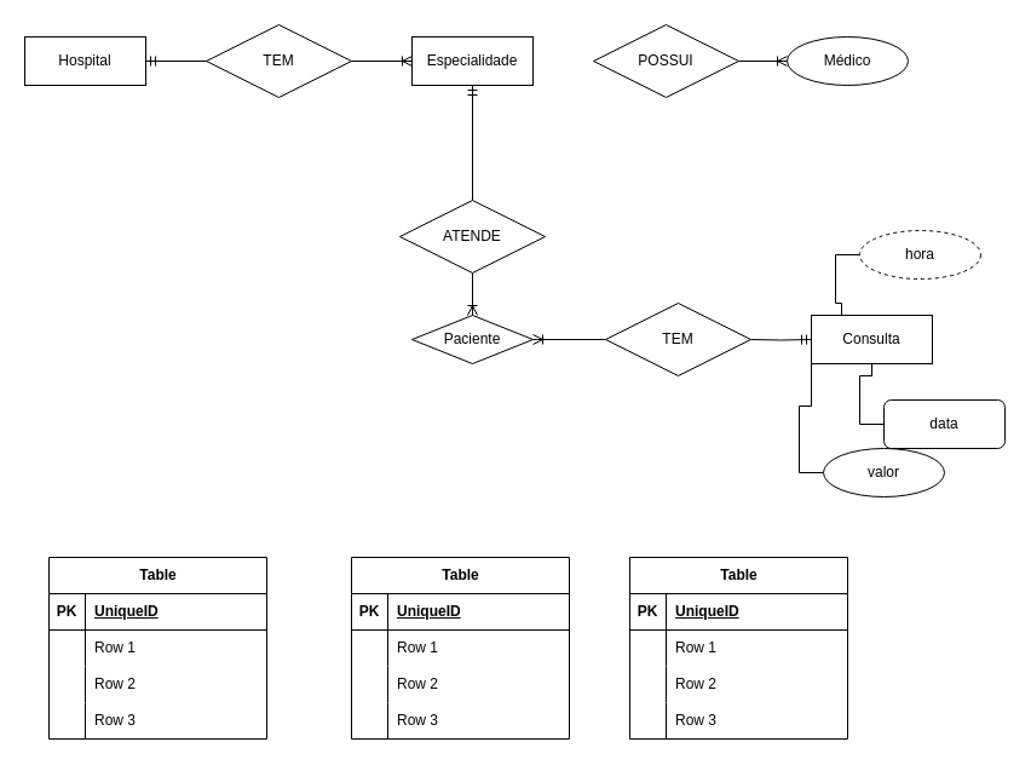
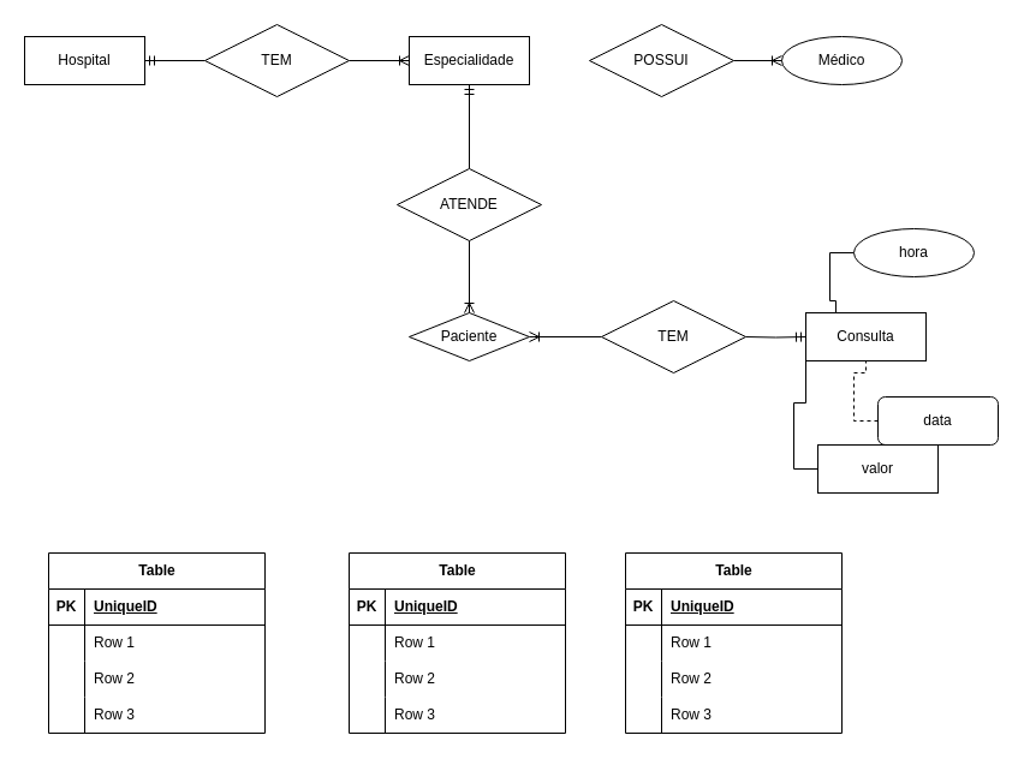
  <mxCell id="0" />
  <mxCell id="1" parent="0" />
  <mxCell id="2" style="edgeStyle=orthogonalEdgeStyle;rounded=0;orthogonalLoop=1;jettySize=auto;html=1;exitX=1;exitY=0.5;exitDx=0;exitDy=0;entryX=0;entryY=0.5;entryDx=0;entryDy=0;startArrow=ERmandOne;startFill=0;endArrow=none;endFill=0;" edge="1" parent="1" source="3" target="11"><mxGeometry relative="1" as="geometry" /></mxCell>
  <mxCell id="3" value="Hospital" style="whiteSpace=wrap;html=1;align=center;" vertex="1" parent="1"><mxGeometry x="20" y="30" width="100" height="40" as="geometry" /></mxCell>
  <mxCell id="4" value="" style="edgeStyle=orthogonalEdgeStyle;rounded=0;orthogonalLoop=1;jettySize=auto;html=1;endArrow=none;endFill=0;startArrow=ERoneToMany;startFill=0;" edge="1" parent="1" source="5" target="16"><mxGeometry relative="1" as="geometry" /></mxCell>
  <mxCell id="5" value="Paciente" style="rhombus;whiteSpace=wrap;html=1;align=center;" vertex="1" parent="1"><mxGeometry x="340" y="260" width="100" height="40" as="geometry" /></mxCell>
  <mxCell id="6" value="" style="edgeStyle=orthogonalEdgeStyle;rounded=0;orthogonalLoop=1;jettySize=auto;html=1;endArrow=none;endFill=0;startArrow=ERmandOne;startFill=0;" edge="1" parent="1" target="16"><mxGeometry relative="1" as="geometry"><mxPoint x="670" y="280" as="sourcePoint" /></mxGeometry></mxCell>
  <mxCell id="7" style="edgeStyle=orthogonalEdgeStyle;rounded=0;orthogonalLoop=1;jettySize=auto;html=1;exitX=0.5;exitY=1;exitDx=0;exitDy=0;entryX=0.5;entryY=0;entryDx=0;entryDy=0;startArrow=ERmandOne;startFill=0;endArrow=none;endFill=0;" edge="1" parent="1" source="8" target="15"><mxGeometry relative="1" as="geometry" /></mxCell>
  <mxCell id="8" value="Especialidade" style="whiteSpace=wrap;html=1;align=center;" vertex="1" parent="1"><mxGeometry x="340" y="30" width="100" height="40" as="geometry" /></mxCell>
  <mxCell id="9" value="Médico" style="ellipse;whiteSpace=wrap;html=1;align=center;" vertex="1" parent="1"><mxGeometry x="650" y="30" width="100" height="40" as="geometry" /></mxCell>
  <mxCell id="10" style="edgeStyle=orthogonalEdgeStyle;rounded=0;orthogonalLoop=1;jettySize=auto;html=1;exitX=1;exitY=0.5;exitDx=0;exitDy=0;entryX=0;entryY=0.5;entryDx=0;entryDy=0;endArrow=ERoneToMany;endFill=0;" edge="1" parent="1" source="11" target="8"><mxGeometry relative="1" as="geometry" /></mxCell>
  <mxCell id="11" value="TEM" style="shape=rhombus;perimeter=rhombusPerimeter;whiteSpace=wrap;html=1;align=center;" vertex="1" parent="1"><mxGeometry x="170" y="20" width="120" height="60" as="geometry" /></mxCell>
  <mxCell id="12" value="" style="edgeStyle=orthogonalEdgeStyle;rounded=0;orthogonalLoop=1;jettySize=auto;html=1;endArrow=ERoneToMany;endFill=0;" edge="1" parent="1" source="13" target="9"><mxGeometry relative="1" as="geometry" /></mxCell>
  <mxCell id="13" value="POSSUI" style="shape=rhombus;perimeter=rhombusPerimeter;whiteSpace=wrap;html=1;align=center;" vertex="1" parent="1"><mxGeometry x="490" y="20" width="120" height="60" as="geometry" /></mxCell>
  <mxCell id="14" value="" style="edgeStyle=orthogonalEdgeStyle;rounded=0;orthogonalLoop=1;jettySize=auto;html=1;endArrow=ERoneToMany;endFill=0;startArrow=none;startFill=0;" edge="1" parent="1" source="15" target="5"><mxGeometry relative="1" as="geometry" /></mxCell>
- <mxCell id="15" value="ATENDE" style="shape=rhombus;perimeter=rhombusPerimeter;whiteSpace=wrap;html=1;align=center;" vertex="1" parent="1"><mxGeometry x="330" y="165" width="120" height="60" as="geometry" /></mxCell>
+ <mxCell id="15" value="ATENDE" style="shape=rhombus;perimeter=rhombusPerimeter;whiteSpace=wrap;html=1;align=center;" vertex="1" parent="1"><mxGeometry x="330" y="140" width="120" height="60" as="geometry" /></mxCell>
  <mxCell id="16" value="TEM" style="shape=rhombus;perimeter=rhombusPerimeter;whiteSpace=wrap;html=1;align=center;" vertex="1" parent="1"><mxGeometry x="500" y="250" width="120" height="60" as="geometry" /></mxCell>
  <mxCell id="17" value="Consulta" style="whiteSpace=wrap;html=1;align=center;" vertex="1" parent="1"><mxGeometry x="670" y="260" width="100" height="40" as="geometry" /></mxCell>
- <mxCell id="18" style="edgeStyle=orthogonalEdgeStyle;rounded=0;orthogonalLoop=1;jettySize=auto;html=1;exitX=0;exitY=0.5;exitDx=0;exitDy=0;entryX=0.5;entryY=1;entryDx=0;entryDy=0;endArrow=none;endFill=0;" edge="1" parent="1" source="19" target="17"><mxGeometry relative="1" as="geometry" /></mxCell>
+ <mxCell id="18" style="edgeStyle=orthogonalEdgeStyle;rounded=0;orthogonalLoop=1;jettySize=auto;html=1;exitX=0;exitY=0.5;exitDx=0;exitDy=0;entryX=0.5;entryY=1;entryDx=0;entryDy=0;endArrow=none;endFill=0;dashed=1;" edge="1" parent="1" source="19" target="17"><mxGeometry relative="1" as="geometry" /></mxCell>
  <mxCell id="19" value="data" style="whiteSpace=wrap;html=1;align=center;rounded=1;" vertex="1" parent="1"><mxGeometry x="730" y="330" width="100" height="40" as="geometry" /></mxCell>
  <mxCell id="20" style="edgeStyle=orthogonalEdgeStyle;rounded=0;orthogonalLoop=1;jettySize=auto;html=1;exitX=0;exitY=0.5;exitDx=0;exitDy=0;entryX=0.25;entryY=0;entryDx=0;entryDy=0;endArrow=none;endFill=0;" edge="1" parent="1" source="21" target="17"><mxGeometry relative="1" as="geometry" /></mxCell>
- <mxCell id="21" value="hora" style="ellipse;whiteSpace=wrap;html=1;align=center;dashed=1;" vertex="1" parent="1"><mxGeometry x="710" y="190" width="100" height="40" as="geometry" /></mxCell>
+ <mxCell id="21" value="hora" style="ellipse;whiteSpace=wrap;html=1;align=center;" vertex="1" parent="1"><mxGeometry x="710" y="190" width="100" height="40" as="geometry" /></mxCell>
  <mxCell id="22" style="edgeStyle=orthogonalEdgeStyle;rounded=0;orthogonalLoop=1;jettySize=auto;html=1;exitX=0;exitY=0.5;exitDx=0;exitDy=0;entryX=0;entryY=1;entryDx=0;entryDy=0;endArrow=none;endFill=0;" edge="1" parent="1" source="23" target="17"><mxGeometry relative="1" as="geometry" /></mxCell>
- <mxCell id="23" value="valor" style="ellipse;whiteSpace=wrap;html=1;align=center;" vertex="1" parent="1"><mxGeometry x="680" y="370" width="100" height="40" as="geometry" /></mxCell>
+ <mxCell id="23" value="valor" style="whiteSpace=wrap;html=1;align=center;rounded=0;" vertex="1" parent="1"><mxGeometry x="680" y="370" width="100" height="40" as="geometry" /></mxCell>
  <mxCell id="24" value="Table" style="shape=table;startSize=30;container=1;collapsible=1;childLayout=tableLayout;fixedRows=1;rowLines=0;fontStyle=1;align=center;resizeLast=1;html=1;" vertex="1" parent="1"><mxGeometry x="40" y="460" width="180" height="150" as="geometry" /></mxCell>
  <mxCell id="25" value="" style="shape=tableRow;horizontal=0;startSize=0;swimlaneHead=0;swimlaneBody=0;fillColor=none;collapsible=0;dropTarget=0;points=[[0,0.5],[1,0.5]];portConstraint=eastwest;top=0;left=0;right=0;bottom=1;" vertex="1" parent="24"><mxGeometry y="30" width="180" height="30" as="geometry" /></mxCell>
  <mxCell id="26" value="PK" style="shape=partialRectangle;connectable=0;fillColor=none;top=0;left=0;bottom=0;right=0;fontStyle=1;overflow=hidden;whiteSpace=wrap;html=1;" vertex="1" parent="25"><mxGeometry width="30" height="30" as="geometry"><mxRectangle width="30" height="30" as="alternateBounds" /></mxGeometry></mxCell>
  <mxCell id="27" value="UniqueID" style="shape=partialRectangle;connectable=0;fillColor=none;top=0;left=0;bottom=0;right=0;align=left;spacingLeft=6;fontStyle=5;overflow=hidden;whiteSpace=wrap;html=1;" vertex="1" parent="25"><mxGeometry x="30" width="150" height="30" as="geometry"><mxRectangle width="150" height="30" as="alternateBounds" /></mxGeometry></mxCell>
  <mxCell id="28" value="" style="shape=tableRow;horizontal=0;startSize=0;swimlaneHead=0;swimlaneBody=0;fillColor=none;collapsible=0;dropTarget=0;points=[[0,0.5],[1,0.5]];portConstraint=eastwest;top=0;left=0;right=0;bottom=0;" vertex="1" parent="24"><mxGeometry y="60" width="180" height="30" as="geometry" /></mxCell>
  <mxCell id="29" value="" style="shape=partialRectangle;connectable=0;fillColor=none;top=0;left=0;bottom=0;right=0;editable=1;overflow=hidden;whiteSpace=wrap;html=1;" vertex="1" parent="28"><mxGeometry width="30" height="30" as="geometry"><mxRectangle width="30" height="30" as="alternateBounds" /></mxGeometry></mxCell>
  <mxCell id="30" value="Row 1" style="shape=partialRectangle;connectable=0;fillColor=none;top=0;left=0;bottom=0;right=0;align=left;spacingLeft=6;overflow=hidden;whiteSpace=wrap;html=1;" vertex="1" parent="28"><mxGeometry x="30" width="150" height="30" as="geometry"><mxRectangle width="150" height="30" as="alternateBounds" /></mxGeometry></mxCell>
  <mxCell id="31" value="" style="shape=tableRow;horizontal=0;startSize=0;swimlaneHead=0;swimlaneBody=0;fillColor=none;collapsible=0;dropTarget=0;points=[[0,0.5],[1,0.5]];portConstraint=eastwest;top=0;left=0;right=0;bottom=0;" vertex="1" parent="24"><mxGeometry y="90" width="180" height="30" as="geometry" /></mxCell>
  <mxCell id="32" value="" style="shape=partialRectangle;connectable=0;fillColor=none;top=0;left=0;bottom=0;right=0;editable=1;overflow=hidden;whiteSpace=wrap;html=1;" vertex="1" parent="31"><mxGeometry width="30" height="30" as="geometry"><mxRectangle width="30" height="30" as="alternateBounds" /></mxGeometry></mxCell>
  <mxCell id="33" value="Row 2" style="shape=partialRectangle;connectable=0;fillColor=none;top=0;left=0;bottom=0;right=0;align=left;spacingLeft=6;overflow=hidden;whiteSpace=wrap;html=1;" vertex="1" parent="31"><mxGeometry x="30" width="150" height="30" as="geometry"><mxRectangle width="150" height="30" as="alternateBounds" /></mxGeometry></mxCell>
  <mxCell id="34" value="" style="shape=tableRow;horizontal=0;startSize=0;swimlaneHead=0;swimlaneBody=0;fillColor=none;collapsible=0;dropTarget=0;points=[[0,0.5],[1,0.5]];portConstraint=eastwest;top=0;left=0;right=0;bottom=0;" vertex="1" parent="24"><mxGeometry y="120" width="180" height="30" as="geometry" /></mxCell>
  <mxCell id="35" value="" style="shape=partialRectangle;connectable=0;fillColor=none;top=0;left=0;bottom=0;right=0;editable=1;overflow=hidden;whiteSpace=wrap;html=1;" vertex="1" parent="34"><mxGeometry width="30" height="30" as="geometry"><mxRectangle width="30" height="30" as="alternateBounds" /></mxGeometry></mxCell>
  <mxCell id="36" value="Row 3" style="shape=partialRectangle;connectable=0;fillColor=none;top=0;left=0;bottom=0;right=0;align=left;spacingLeft=6;overflow=hidden;whiteSpace=wrap;html=1;" vertex="1" parent="34"><mxGeometry x="30" width="150" height="30" as="geometry"><mxRectangle width="150" height="30" as="alternateBounds" /></mxGeometry></mxCell>
  <mxCell id="37" value="Table" style="shape=table;startSize=30;container=1;collapsible=1;childLayout=tableLayout;fixedRows=1;rowLines=0;fontStyle=1;align=center;resizeLast=1;html=1;" vertex="1" parent="1"><mxGeometry x="290" y="460" width="180" height="150" as="geometry" /></mxCell>
  <mxCell id="38" value="" style="shape=tableRow;horizontal=0;startSize=0;swimlaneHead=0;swimlaneBody=0;fillColor=none;collapsible=0;dropTarget=0;points=[[0,0.5],[1,0.5]];portConstraint=eastwest;top=0;left=0;right=0;bottom=1;" vertex="1" parent="37"><mxGeometry y="30" width="180" height="30" as="geometry" /></mxCell>
  <mxCell id="39" value="PK" style="shape=partialRectangle;connectable=0;fillColor=none;top=0;left=0;bottom=0;right=0;fontStyle=1;overflow=hidden;whiteSpace=wrap;html=1;" vertex="1" parent="38"><mxGeometry width="30" height="30" as="geometry"><mxRectangle width="30" height="30" as="alternateBounds" /></mxGeometry></mxCell>
  <mxCell id="40" value="UniqueID" style="shape=partialRectangle;connectable=0;fillColor=none;top=0;left=0;bottom=0;right=0;align=left;spacingLeft=6;fontStyle=5;overflow=hidden;whiteSpace=wrap;html=1;" vertex="1" parent="38"><mxGeometry x="30" width="150" height="30" as="geometry"><mxRectangle width="150" height="30" as="alternateBounds" /></mxGeometry></mxCell>
  <mxCell id="41" value="" style="shape=tableRow;horizontal=0;startSize=0;swimlaneHead=0;swimlaneBody=0;fillColor=none;collapsible=0;dropTarget=0;points=[[0,0.5],[1,0.5]];portConstraint=eastwest;top=0;left=0;right=0;bottom=0;" vertex="1" parent="37"><mxGeometry y="60" width="180" height="30" as="geometry" /></mxCell>
  <mxCell id="42" value="" style="shape=partialRectangle;connectable=0;fillColor=none;top=0;left=0;bottom=0;right=0;editable=1;overflow=hidden;whiteSpace=wrap;html=1;" vertex="1" parent="41"><mxGeometry width="30" height="30" as="geometry"><mxRectangle width="30" height="30" as="alternateBounds" /></mxGeometry></mxCell>
  <mxCell id="43" value="Row 1" style="shape=partialRectangle;connectable=0;fillColor=none;top=0;left=0;bottom=0;right=0;align=left;spacingLeft=6;overflow=hidden;whiteSpace=wrap;html=1;" vertex="1" parent="41"><mxGeometry x="30" width="150" height="30" as="geometry"><mxRectangle width="150" height="30" as="alternateBounds" /></mxGeometry></mxCell>
  <mxCell id="44" value="" style="shape=tableRow;horizontal=0;startSize=0;swimlaneHead=0;swimlaneBody=0;fillColor=none;collapsible=0;dropTarget=0;points=[[0,0.5],[1,0.5]];portConstraint=eastwest;top=0;left=0;right=0;bottom=0;" vertex="1" parent="37"><mxGeometry y="90" width="180" height="30" as="geometry" /></mxCell>
  <mxCell id="45" value="" style="shape=partialRectangle;connectable=0;fillColor=none;top=0;left=0;bottom=0;right=0;editable=1;overflow=hidden;whiteSpace=wrap;html=1;" vertex="1" parent="44"><mxGeometry width="30" height="30" as="geometry"><mxRectangle width="30" height="30" as="alternateBounds" /></mxGeometry></mxCell>
  <mxCell id="46" value="Row 2" style="shape=partialRectangle;connectable=0;fillColor=none;top=0;left=0;bottom=0;right=0;align=left;spacingLeft=6;overflow=hidden;whiteSpace=wrap;html=1;" vertex="1" parent="44"><mxGeometry x="30" width="150" height="30" as="geometry"><mxRectangle width="150" height="30" as="alternateBounds" /></mxGeometry></mxCell>
  <mxCell id="47" value="" style="shape=tableRow;horizontal=0;startSize=0;swimlaneHead=0;swimlaneBody=0;fillColor=none;collapsible=0;dropTarget=0;points=[[0,0.5],[1,0.5]];portConstraint=eastwest;top=0;left=0;right=0;bottom=0;" vertex="1" parent="37"><mxGeometry y="120" width="180" height="30" as="geometry" /></mxCell>
  <mxCell id="48" value="" style="shape=partialRectangle;connectable=0;fillColor=none;top=0;left=0;bottom=0;right=0;editable=1;overflow=hidden;whiteSpace=wrap;html=1;" vertex="1" parent="47"><mxGeometry width="30" height="30" as="geometry"><mxRectangle width="30" height="30" as="alternateBounds" /></mxGeometry></mxCell>
  <mxCell id="49" value="Row 3" style="shape=partialRectangle;connectable=0;fillColor=none;top=0;left=0;bottom=0;right=0;align=left;spacingLeft=6;overflow=hidden;whiteSpace=wrap;html=1;" vertex="1" parent="47"><mxGeometry x="30" width="150" height="30" as="geometry"><mxRectangle width="150" height="30" as="alternateBounds" /></mxGeometry></mxCell>
  <mxCell id="50" value="Table" style="shape=table;startSize=30;container=1;collapsible=1;childLayout=tableLayout;fixedRows=1;rowLines=0;fontStyle=1;align=center;resizeLast=1;html=1;" vertex="1" parent="1"><mxGeometry x="520" y="460" width="180" height="150" as="geometry" /></mxCell>
  <mxCell id="51" value="" style="shape=tableRow;horizontal=0;startSize=0;swimlaneHead=0;swimlaneBody=0;fillColor=none;collapsible=0;dropTarget=0;points=[[0,0.5],[1,0.5]];portConstraint=eastwest;top=0;left=0;right=0;bottom=1;" vertex="1" parent="50"><mxGeometry y="30" width="180" height="30" as="geometry" /></mxCell>
  <mxCell id="52" value="PK" style="shape=partialRectangle;connectable=0;fillColor=none;top=0;left=0;bottom=0;right=0;fontStyle=1;overflow=hidden;whiteSpace=wrap;html=1;" vertex="1" parent="51"><mxGeometry width="30" height="30" as="geometry"><mxRectangle width="30" height="30" as="alternateBounds" /></mxGeometry></mxCell>
  <mxCell id="53" value="UniqueID" style="shape=partialRectangle;connectable=0;fillColor=none;top=0;left=0;bottom=0;right=0;align=left;spacingLeft=6;fontStyle=5;overflow=hidden;whiteSpace=wrap;html=1;" vertex="1" parent="51"><mxGeometry x="30" width="150" height="30" as="geometry"><mxRectangle width="150" height="30" as="alternateBounds" /></mxGeometry></mxCell>
  <mxCell id="54" value="" style="shape=tableRow;horizontal=0;startSize=0;swimlaneHead=0;swimlaneBody=0;fillColor=none;collapsible=0;dropTarget=0;points=[[0,0.5],[1,0.5]];portConstraint=eastwest;top=0;left=0;right=0;bottom=0;" vertex="1" parent="50"><mxGeometry y="60" width="180" height="30" as="geometry" /></mxCell>
  <mxCell id="55" value="" style="shape=partialRectangle;connectable=0;fillColor=none;top=0;left=0;bottom=0;right=0;editable=1;overflow=hidden;whiteSpace=wrap;html=1;" vertex="1" parent="54"><mxGeometry width="30" height="30" as="geometry"><mxRectangle width="30" height="30" as="alternateBounds" /></mxGeometry></mxCell>
  <mxCell id="56" value="Row 1" style="shape=partialRectangle;connectable=0;fillColor=none;top=0;left=0;bottom=0;right=0;align=left;spacingLeft=6;overflow=hidden;whiteSpace=wrap;html=1;" vertex="1" parent="54"><mxGeometry x="30" width="150" height="30" as="geometry"><mxRectangle width="150" height="30" as="alternateBounds" /></mxGeometry></mxCell>
  <mxCell id="57" value="" style="shape=tableRow;horizontal=0;startSize=0;swimlaneHead=0;swimlaneBody=0;fillColor=none;collapsible=0;dropTarget=0;points=[[0,0.5],[1,0.5]];portConstraint=eastwest;top=0;left=0;right=0;bottom=0;" vertex="1" parent="50"><mxGeometry y="90" width="180" height="30" as="geometry" /></mxCell>
  <mxCell id="58" value="" style="shape=partialRectangle;connectable=0;fillColor=none;top=0;left=0;bottom=0;right=0;editable=1;overflow=hidden;whiteSpace=wrap;html=1;" vertex="1" parent="57"><mxGeometry width="30" height="30" as="geometry"><mxRectangle width="30" height="30" as="alternateBounds" /></mxGeometry></mxCell>
  <mxCell id="59" value="Row 2" style="shape=partialRectangle;connectable=0;fillColor=none;top=0;left=0;bottom=0;right=0;align=left;spacingLeft=6;overflow=hidden;whiteSpace=wrap;html=1;" vertex="1" parent="57"><mxGeometry x="30" width="150" height="30" as="geometry"><mxRectangle width="150" height="30" as="alternateBounds" /></mxGeometry></mxCell>
  <mxCell id="60" value="" style="shape=tableRow;horizontal=0;startSize=0;swimlaneHead=0;swimlaneBody=0;fillColor=none;collapsible=0;dropTarget=0;points=[[0,0.5],[1,0.5]];portConstraint=eastwest;top=0;left=0;right=0;bottom=0;" vertex="1" parent="50"><mxGeometry y="120" width="180" height="30" as="geometry" /></mxCell>
  <mxCell id="61" value="" style="shape=partialRectangle;connectable=0;fillColor=none;top=0;left=0;bottom=0;right=0;editable=1;overflow=hidden;whiteSpace=wrap;html=1;" vertex="1" parent="60"><mxGeometry width="30" height="30" as="geometry"><mxRectangle width="30" height="30" as="alternateBounds" /></mxGeometry></mxCell>
  <mxCell id="62" value="Row 3" style="shape=partialRectangle;connectable=0;fillColor=none;top=0;left=0;bottom=0;right=0;align=left;spacingLeft=6;overflow=hidden;whiteSpace=wrap;html=1;" vertex="1" parent="60"><mxGeometry x="30" width="150" height="30" as="geometry"><mxRectangle width="150" height="30" as="alternateBounds" /></mxGeometry></mxCell>
